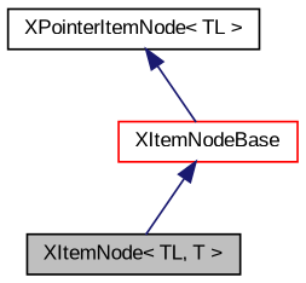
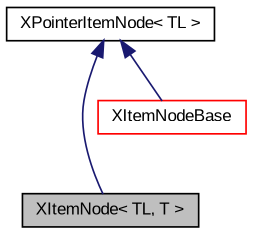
  digraph {
    fontname="Liberation Sans"
    node [color=black fillcolor=white fontname="Liberation Sans" fontsize=10 shape=record style=filled]
    edge [color=midnightblue dir=back fontname="Liberation Sans" fontsize=10 labelfontname="FreeSans.ttf" labelfontsize=10 style=solid]
    n1 [fillcolor=grey75 fontcolor=black height=0.2 label="XItemNode\< TL, T \>" width=0.4]
    n2 [height=0.2 label="XPointerItemNode\< TL \>" width=0.4]
    n3 [color=red height=0.2 label=XItemNodeBase width=0.4]
-   n3 -> n1
+   n2 -> n1
    n2 -> n3
  }
